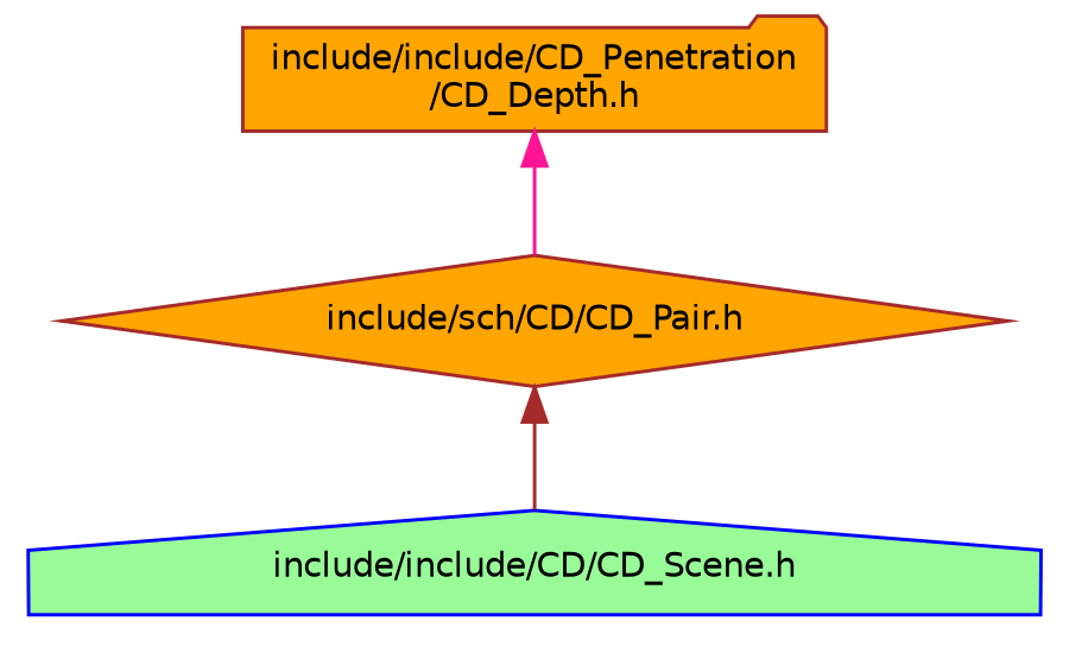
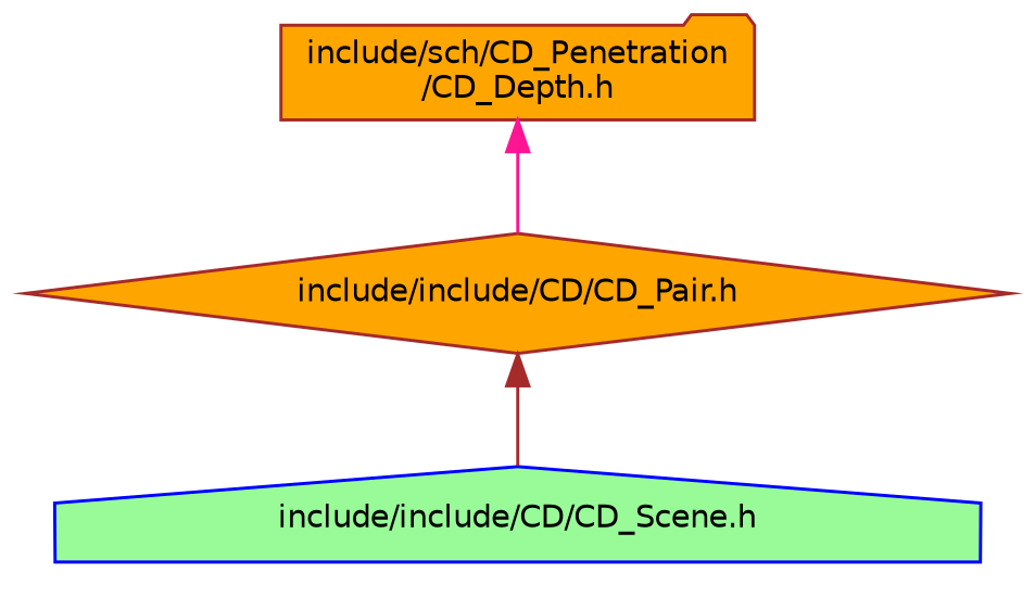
  digraph {
    node [color=brown fillcolor=orange fontname=Helvetica fontsize=10 style=filled]
    edge [dir=back fontname=Helvetica fontsize=10 labelfontname=Helvetica labelfontsize=10 style=solid]
-   n1 [fontcolor=black height=0.2 label="include/include/CD_Penetration\l/CD_Depth.h" shape=folder width=0.4]
-   n2 [height=0.2 label="include/sch/CD/CD_Pair.h" shape=diamond width=0.4]
+   n1 [fontcolor=black height=0.2 label="include/sch/CD_Penetration\l/CD_Depth.h" shape=folder width=0.4]
+   n2 [height=0.2 label="include/include/CD/CD_Pair.h" shape=diamond width=0.4]
    n3 [color=blue fillcolor=palegreen height=0.2 label="include/include/CD/CD_Scene.h" shape=house width=0.4]
    n1 -> n2 [color=deeppink]
    n2 -> n3 [color=brown]
  }
